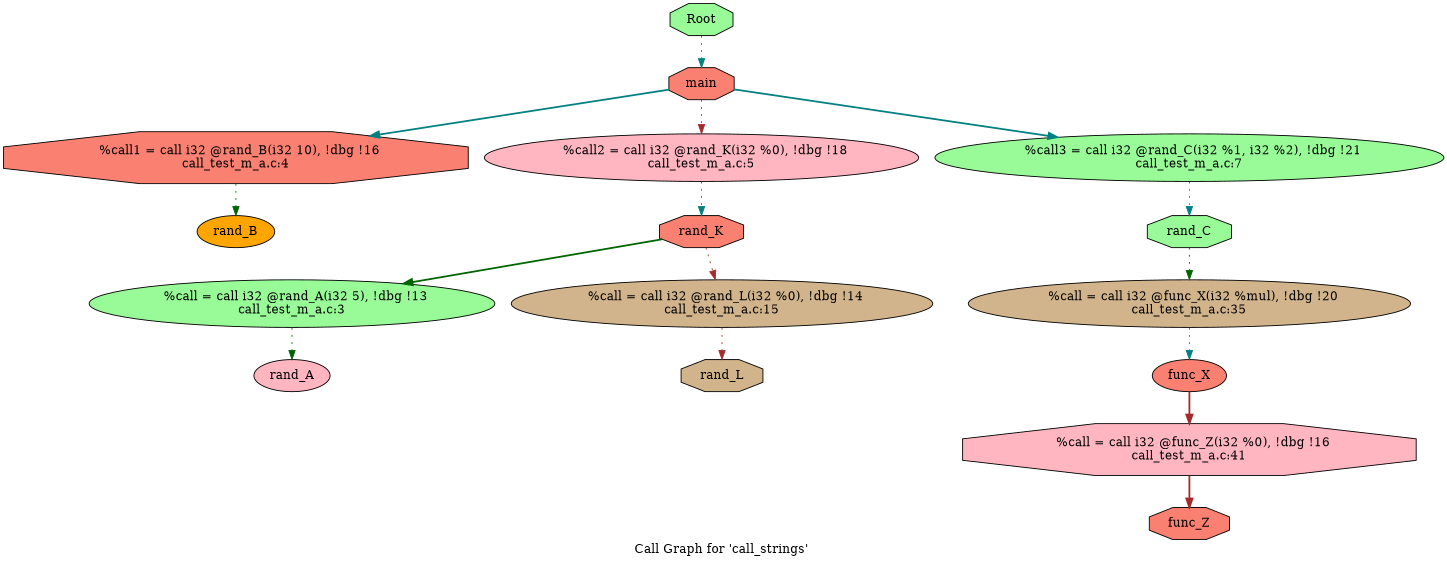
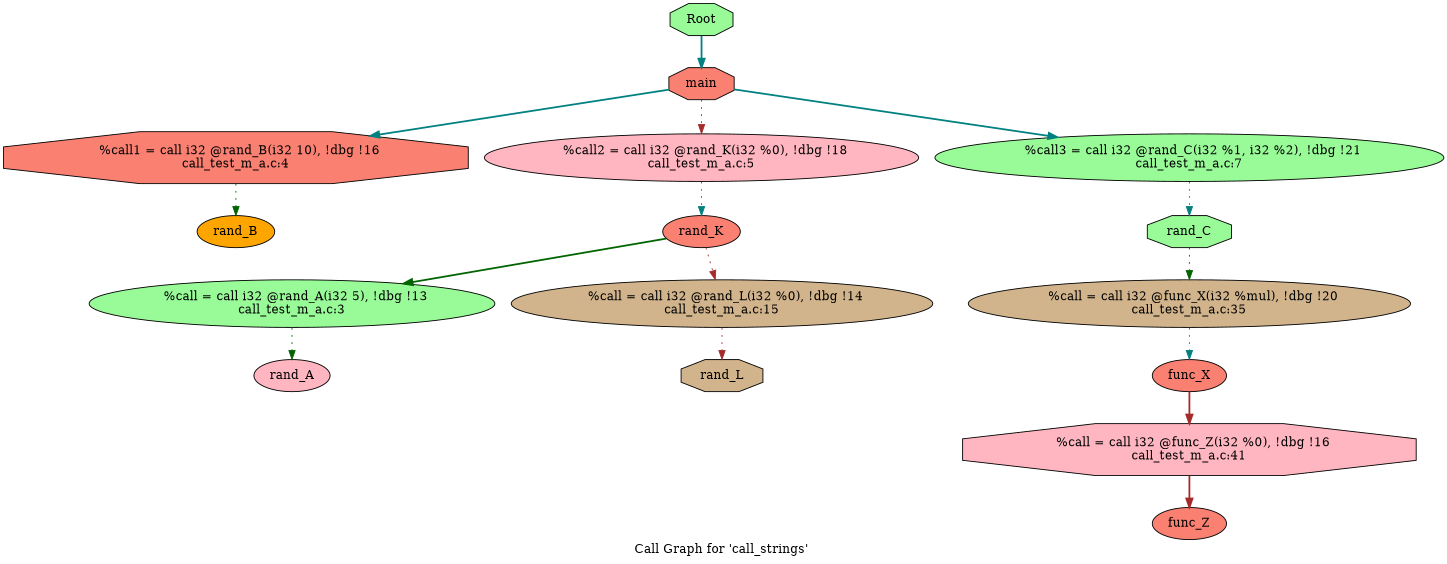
  digraph {
    label="Call Graph for 'call_strings' "
    node [fillcolor=salmon shape=ellipse style="solid,filled"]
    edge [color=teal style=dotted]
    n1 [label=func_X]
    n2 [fillcolor=lightpink label="  %call = call i32 @func_Z(i32 %0), !dbg !16\ncall_test_m_a.c:41" shape=octagon]
-   n3 [label=func_Z shape=octagon]
+   n3 [label=func_Z]
    n4 [label=main shape=octagon]
    n5 [label="  %call1 = call i32 @rand_B(i32 10), !dbg !16\ncall_test_m_a.c:4" shape=octagon]
    n6 [fillcolor=lightpink label="  %call2 = call i32 @rand_K(i32 %0), !dbg !18\ncall_test_m_a.c:5"]
    n7 [fillcolor=palegreen label="  %call3 = call i32 @rand_C(i32 %1, i32 %2), !dbg !21\ncall_test_m_a.c:7"]
    n8 [fillcolor=palegreen label="  %call = call i32 @rand_A(i32 5), !dbg !13\ncall_test_m_a.c:3"]
    n9 [fillcolor=lightpink label=rand_A]
    n10 [fillcolor=orange label=rand_B]
-   n11 [label=rand_K shape=octagon]
+   n11 [label=rand_K]
    n12 [fillcolor=palegreen label=rand_C shape=octagon]
    n13 [fillcolor=tan label="  %call = call i32 @func_X(i32 %mul), !dbg !20\ncall_test_m_a.c:35"]
    n14 [fillcolor=tan label="  %call = call i32 @rand_L(i32 %0), !dbg !14\ncall_test_m_a.c:15"]
    n15 [fillcolor=tan label=rand_L shape=octagon]
    n16 [fillcolor=palegreen label=Root shape=octagon]
    n1 -> n2 [color=brown style=bold]
    n2 -> n3 [color=brown style=bold]
    n4 -> n5 [style=bold]
    n4 -> n6 [color=brown]
    n4 -> n7 [style=bold]
    n5 -> n10 [color=darkgreen]
    n6 -> n11
    n7 -> n12
    n8 -> n9 [color=darkgreen]
    n11 -> n8 [color=darkgreen style=bold]
    n11 -> n14 [color=brown]
    n12 -> n13 [color=darkgreen]
    n13 -> n1
    n14 -> n15 [color=brown]
-   n16 -> n4
+   n16 -> n4 [style=bold]
  }
